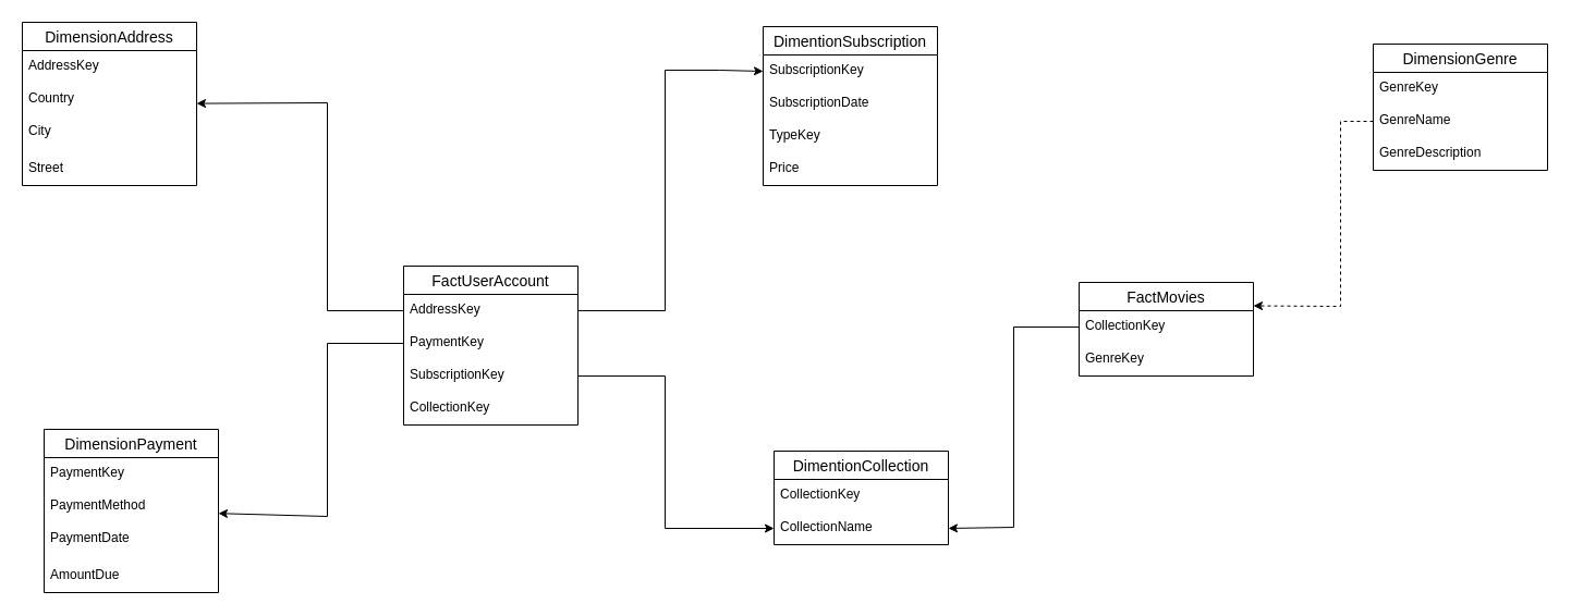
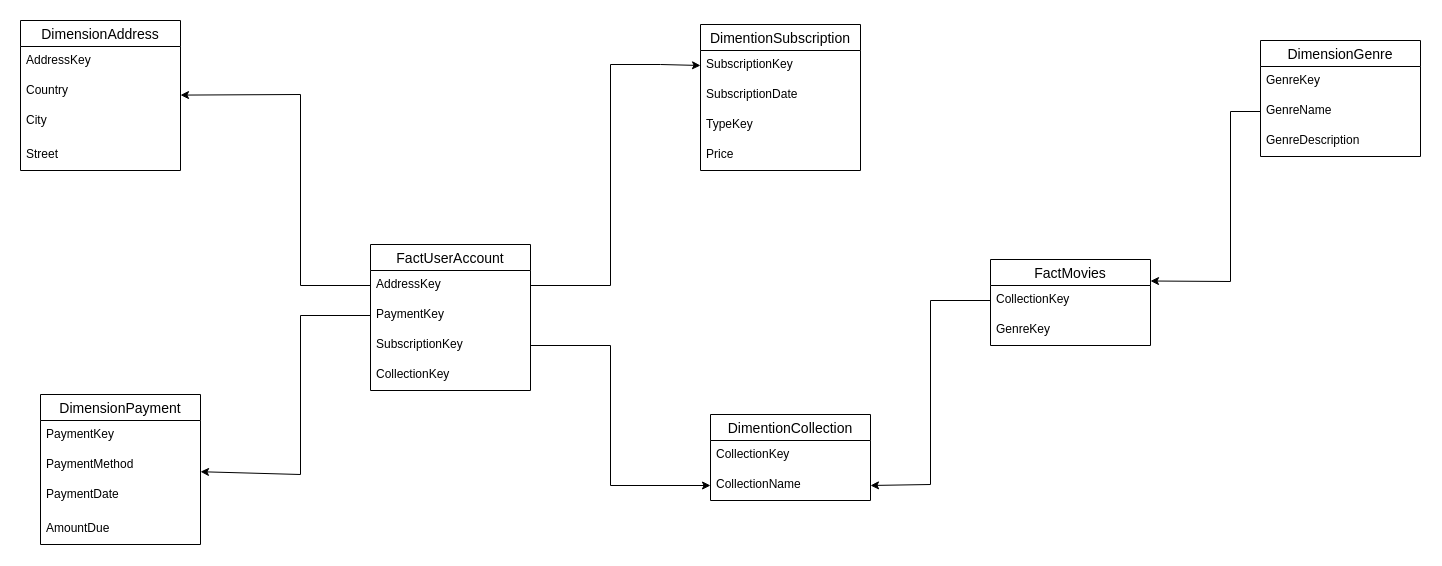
  <mxCell id="0" />
  <mxCell id="1" parent="0" />
  <mxCell id="2" value="FactUserAccount" style="swimlane;fontStyle=0;childLayout=stackLayout;horizontal=1;startSize=26;horizontalStack=0;resizeParent=1;resizeParentMax=0;resizeLast=0;collapsible=1;marginBottom=0;align=center;fontSize=14;" vertex="1" parent="1"><mxGeometry x="370" y="244" width="160" height="146" as="geometry" /></mxCell>
  <mxCell id="3" value="AddressKey" style="text;strokeColor=none;fillColor=none;spacingLeft=4;spacingRight=4;overflow=hidden;rotatable=0;points=[[0,0.5],[1,0.5]];portConstraint=eastwest;fontSize=12;" vertex="1" parent="2"><mxGeometry y="26" width="160" height="30" as="geometry" /></mxCell>
  <mxCell id="4" value="PaymentKey" style="text;strokeColor=none;fillColor=none;spacingLeft=4;spacingRight=4;overflow=hidden;rotatable=0;points=[[0,0.5],[1,0.5]];portConstraint=eastwest;fontSize=12;" vertex="1" parent="2"><mxGeometry y="56" width="160" height="30" as="geometry" /></mxCell>
  <mxCell id="5" value="SubscriptionKey" style="text;strokeColor=none;fillColor=none;spacingLeft=4;spacingRight=4;overflow=hidden;rotatable=0;points=[[0,0.5],[1,0.5]];portConstraint=eastwest;fontSize=12;" vertex="1" parent="2"><mxGeometry y="86" width="160" height="30" as="geometry" /></mxCell>
  <mxCell id="6" value="CollectionKey" style="text;strokeColor=none;fillColor=none;spacingLeft=4;spacingRight=4;overflow=hidden;rotatable=0;points=[[0,0.5],[1,0.5]];portConstraint=eastwest;fontSize=12;" vertex="1" parent="2"><mxGeometry y="116" width="160" height="30" as="geometry" /></mxCell>
  <mxCell id="7" value="DimensionAddress" style="swimlane;fontStyle=0;childLayout=stackLayout;horizontal=1;startSize=26;horizontalStack=0;resizeParent=1;resizeParentMax=0;resizeLast=0;collapsible=1;marginBottom=0;align=center;fontSize=14;" vertex="1" parent="1"><mxGeometry x="20" y="20" width="160" height="150" as="geometry" /></mxCell>
  <mxCell id="8" value="AddressKey" style="text;strokeColor=none;fillColor=none;spacingLeft=4;spacingRight=4;overflow=hidden;rotatable=0;points=[[0,0.5],[1,0.5]];portConstraint=eastwest;fontSize=12;" vertex="1" parent="7"><mxGeometry y="26" width="160" height="30" as="geometry" /></mxCell>
  <mxCell id="9" value="Country" style="text;strokeColor=none;fillColor=none;spacingLeft=4;spacingRight=4;overflow=hidden;rotatable=0;points=[[0,0.5],[1,0.5]];portConstraint=eastwest;fontSize=12;" vertex="1" parent="7"><mxGeometry y="56" width="160" height="30" as="geometry" /></mxCell>
  <mxCell id="10" value="City&#10;" style="text;strokeColor=none;fillColor=none;spacingLeft=4;spacingRight=4;overflow=hidden;rotatable=0;points=[[0,0.5],[1,0.5]];portConstraint=eastwest;fontSize=12;" vertex="1" parent="7"><mxGeometry y="86" width="160" height="34" as="geometry" /></mxCell>
  <mxCell id="11" value="Street" style="text;strokeColor=none;fillColor=none;spacingLeft=4;spacingRight=4;overflow=hidden;rotatable=0;points=[[0,0.5],[1,0.5]];portConstraint=eastwest;fontSize=12;" vertex="1" parent="7"><mxGeometry y="120" width="160" height="30" as="geometry" /></mxCell>
  <mxCell id="12" value="DimensionPayment" style="swimlane;fontStyle=0;childLayout=stackLayout;horizontal=1;startSize=26;horizontalStack=0;resizeParent=1;resizeParentMax=0;resizeLast=0;collapsible=1;marginBottom=0;align=center;fontSize=14;" vertex="1" parent="1"><mxGeometry x="40" y="394" width="160" height="150" as="geometry" /></mxCell>
  <mxCell id="13" value="PaymentKey" style="text;strokeColor=none;fillColor=none;spacingLeft=4;spacingRight=4;overflow=hidden;rotatable=0;points=[[0,0.5],[1,0.5]];portConstraint=eastwest;fontSize=12;" vertex="1" parent="12"><mxGeometry y="26" width="160" height="30" as="geometry" /></mxCell>
  <mxCell id="14" value="PaymentMethod" style="text;strokeColor=none;fillColor=none;spacingLeft=4;spacingRight=4;overflow=hidden;rotatable=0;points=[[0,0.5],[1,0.5]];portConstraint=eastwest;fontSize=12;" vertex="1" parent="12"><mxGeometry y="56" width="160" height="30" as="geometry" /></mxCell>
  <mxCell id="15" value="PaymentDate" style="text;strokeColor=none;fillColor=none;spacingLeft=4;spacingRight=4;overflow=hidden;rotatable=0;points=[[0,0.5],[1,0.5]];portConstraint=eastwest;fontSize=12;" vertex="1" parent="12"><mxGeometry y="86" width="160" height="34" as="geometry" /></mxCell>
  <mxCell id="16" value="AmountDue" style="text;strokeColor=none;fillColor=none;spacingLeft=4;spacingRight=4;overflow=hidden;rotatable=0;points=[[0,0.5],[1,0.5]];portConstraint=eastwest;fontSize=12;" vertex="1" parent="12"><mxGeometry y="120" width="160" height="30" as="geometry" /></mxCell>
  <mxCell id="17" value="DimentionSubscription" style="swimlane;fontStyle=0;childLayout=stackLayout;horizontal=1;startSize=26;horizontalStack=0;resizeParent=1;resizeParentMax=0;resizeLast=0;collapsible=1;marginBottom=0;align=center;fontSize=14;" vertex="1" parent="1"><mxGeometry x="700" y="24" width="160" height="146" as="geometry" /></mxCell>
  <mxCell id="18" value="SubscriptionKey" style="text;strokeColor=none;fillColor=none;spacingLeft=4;spacingRight=4;overflow=hidden;rotatable=0;points=[[0,0.5],[1,0.5]];portConstraint=eastwest;fontSize=12;" vertex="1" parent="17"><mxGeometry y="26" width="160" height="30" as="geometry" /></mxCell>
  <mxCell id="19" value="SubscriptionDate" style="text;strokeColor=none;fillColor=none;spacingLeft=4;spacingRight=4;overflow=hidden;rotatable=0;points=[[0,0.5],[1,0.5]];portConstraint=eastwest;fontSize=12;" vertex="1" parent="17"><mxGeometry y="56" width="160" height="30" as="geometry" /></mxCell>
  <mxCell id="20" value="TypeKey" style="text;strokeColor=none;fillColor=none;spacingLeft=4;spacingRight=4;overflow=hidden;rotatable=0;points=[[0,0.5],[1,0.5]];portConstraint=eastwest;fontSize=12;" vertex="1" parent="17"><mxGeometry y="86" width="160" height="30" as="geometry" /></mxCell>
  <mxCell id="21" value="Price" style="text;strokeColor=none;fillColor=none;spacingLeft=4;spacingRight=4;overflow=hidden;rotatable=0;points=[[0,0.5],[1,0.5]];portConstraint=eastwest;fontSize=12;" vertex="1" parent="17"><mxGeometry y="116" width="160" height="30" as="geometry" /></mxCell>
  <mxCell id="22" value="DimentionCollection" style="swimlane;fontStyle=0;childLayout=stackLayout;horizontal=1;startSize=26;horizontalStack=0;resizeParent=1;resizeParentMax=0;resizeLast=0;collapsible=1;marginBottom=0;align=center;fontSize=14;" vertex="1" parent="1"><mxGeometry x="710" y="414" width="160" height="86" as="geometry" /></mxCell>
  <mxCell id="23" value="CollectionKey" style="text;strokeColor=none;fillColor=none;spacingLeft=4;spacingRight=4;overflow=hidden;rotatable=0;points=[[0,0.5],[1,0.5]];portConstraint=eastwest;fontSize=12;" vertex="1" parent="22"><mxGeometry y="26" width="160" height="30" as="geometry" /></mxCell>
  <mxCell id="24" value="CollectionName" style="text;strokeColor=none;fillColor=none;spacingLeft=4;spacingRight=4;overflow=hidden;rotatable=0;points=[[0,0.5],[1,0.5]];portConstraint=eastwest;fontSize=12;" vertex="1" parent="22"><mxGeometry y="56" width="160" height="30" as="geometry" /></mxCell>
  <mxCell id="25" value="" style="endArrow=classic;html=1;rounded=0;exitX=1;exitY=0.5;exitDx=0;exitDy=0;entryX=0;entryY=0.5;entryDx=0;entryDy=0;" edge="1" parent="1" source="3" target="18"><mxGeometry width="50" height="50" relative="1" as="geometry"><mxPoint x="560" y="204" as="sourcePoint" /><mxPoint x="610" y="154" as="targetPoint" /><Array as="points"><mxPoint x="610" y="285" /><mxPoint x="610" y="64" /><mxPoint x="660" y="64" /></Array></mxGeometry></mxCell>
  <mxCell id="26" value="" style="endArrow=classic;html=1;rounded=0;exitX=0;exitY=0.5;exitDx=0;exitDy=0;" edge="1" parent="1" source="3" target="7"><mxGeometry width="50" height="50" relative="1" as="geometry"><mxPoint x="350" y="404" as="sourcePoint" /><mxPoint x="494" y="244.763" as="targetPoint" /><Array as="points"><mxPoint x="300" y="285" /><mxPoint x="300" y="94" /></Array></mxGeometry></mxCell>
  <mxCell id="27" value="" style="endArrow=classic;html=1;rounded=0;exitX=0;exitY=0.5;exitDx=0;exitDy=0;" edge="1" parent="1" source="4" target="12"><mxGeometry width="50" height="50" relative="1" as="geometry"><mxPoint x="290" y="264" as="sourcePoint" /><mxPoint x="434" y="104.763" as="targetPoint" /><Array as="points"><mxPoint x="300" y="315" /><mxPoint x="300" y="474" /></Array></mxGeometry></mxCell>
  <mxCell id="28" value="FactMovies" style="swimlane;fontStyle=0;childLayout=stackLayout;horizontal=1;startSize=26;horizontalStack=0;resizeParent=1;resizeParentMax=0;resizeLast=0;collapsible=1;marginBottom=0;align=center;fontSize=14;" vertex="1" parent="1"><mxGeometry x="990" y="259" width="160" height="86" as="geometry" /></mxCell>
  <mxCell id="29" value="CollectionKey" style="text;strokeColor=none;fillColor=none;spacingLeft=4;spacingRight=4;overflow=hidden;rotatable=0;points=[[0,0.5],[1,0.5]];portConstraint=eastwest;fontSize=12;" vertex="1" parent="28"><mxGeometry y="26" width="160" height="30" as="geometry" /></mxCell>
  <mxCell id="30" value="GenreKey" style="text;strokeColor=none;fillColor=none;spacingLeft=4;spacingRight=4;overflow=hidden;rotatable=0;points=[[0,0.5],[1,0.5]];portConstraint=eastwest;fontSize=12;" vertex="1" parent="28"><mxGeometry y="56" width="160" height="30" as="geometry" /></mxCell>
  <mxCell id="31" value="" style="endArrow=classic;html=1;rounded=0;exitX=1;exitY=0.5;exitDx=0;exitDy=0;entryX=0;entryY=0.5;entryDx=0;entryDy=0;" edge="1" parent="1" source="5" target="24"><mxGeometry width="50" height="50" relative="1" as="geometry"><mxPoint x="670" y="324" as="sourcePoint" /><mxPoint x="840" y="104" as="targetPoint" /><Array as="points"><mxPoint x="610" y="345" /><mxPoint x="610" y="485" /></Array></mxGeometry></mxCell>
  <mxCell id="32" value="" style="endArrow=classic;html=1;rounded=0;exitX=0;exitY=0.5;exitDx=0;exitDy=0;entryX=1;entryY=0.5;entryDx=0;entryDy=0;" edge="1" parent="1" source="29" target="24"><mxGeometry width="50" height="50" relative="1" as="geometry"><mxPoint x="1040" y="434" as="sourcePoint" /><mxPoint x="870" y="590.222" as="targetPoint" /><Array as="points"><mxPoint x="930" y="300" /><mxPoint x="930" y="484" /></Array></mxGeometry></mxCell>
  <mxCell id="33" value="DimensionGenre" style="swimlane;fontStyle=0;childLayout=stackLayout;horizontal=1;startSize=26;horizontalStack=0;resizeParent=1;resizeParentMax=0;resizeLast=0;collapsible=1;marginBottom=0;align=center;fontSize=14;" vertex="1" parent="1"><mxGeometry x="1260" y="40" width="160" height="116" as="geometry" /></mxCell>
  <mxCell id="34" value="GenreKey" style="text;strokeColor=none;fillColor=none;spacingLeft=4;spacingRight=4;overflow=hidden;rotatable=0;points=[[0,0.5],[1,0.5]];portConstraint=eastwest;fontSize=12;" vertex="1" parent="33"><mxGeometry y="26" width="160" height="30" as="geometry" /></mxCell>
  <mxCell id="35" value="GenreName" style="text;strokeColor=none;fillColor=none;spacingLeft=4;spacingRight=4;overflow=hidden;rotatable=0;points=[[0,0.5],[1,0.5]];portConstraint=eastwest;fontSize=12;" vertex="1" parent="33"><mxGeometry y="56" width="160" height="30" as="geometry" /></mxCell>
  <mxCell id="36" value="GenreDescription" style="text;strokeColor=none;fillColor=none;spacingLeft=4;spacingRight=4;overflow=hidden;rotatable=0;points=[[0,0.5],[1,0.5]];portConstraint=eastwest;fontSize=12;" vertex="1" parent="33"><mxGeometry y="86" width="160" height="30" as="geometry" /></mxCell>
- <mxCell id="37" value="" style="endArrow=classic;html=1;rounded=0;exitX=0;exitY=0.5;exitDx=0;exitDy=0;entryX=1;entryY=0.25;entryDx=0;entryDy=0;dashed=1;" edge="1" parent="1" source="35" target="28"><mxGeometry width="50" height="50" relative="1" as="geometry"><mxPoint x="1230" y="64" as="sourcePoint" /><mxPoint x="1110" y="249" as="targetPoint" /><Array as="points"><mxPoint x="1230" y="111" /><mxPoint x="1230" y="281" /></Array></mxGeometry></mxCell>
+ <mxCell id="37" value="" style="endArrow=classic;html=1;rounded=0;exitX=0;exitY=0.5;exitDx=0;exitDy=0;entryX=1;entryY=0.25;entryDx=0;entryDy=0;" edge="1" parent="1" source="35" target="28"><mxGeometry width="50" height="50" relative="1" as="geometry"><mxPoint x="1230" y="64" as="sourcePoint" /><mxPoint x="1110" y="249" as="targetPoint" /><Array as="points"><mxPoint x="1230" y="111" /><mxPoint x="1230" y="281" /></Array></mxGeometry></mxCell>
